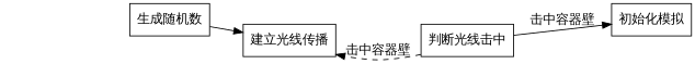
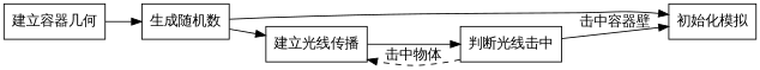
  digraph {
    fontname="DejaVu Sans Mono"
    rankdir=LR
    node [fontname="DejaVu Sans Mono" shape=box]
    edge [fontname="DejaVu Sans Mono"]
+   n1 [label="建立容器几何"]
    n2 [label="生成随机数"]
    n3 [label="初始化模拟"]
    n4 [label="建立光线传播"]
    n5 [label="判断光线击中"]
+   n1 -> n2
+   n2 -> n3
    n2 -> n4
+   n4 -> n5
    n5 -> n3 [label="击中容器壁" style=solid]
-   n5 -> n4 [label="击中容器壁" style=dashed]
+   n5 -> n4 [label="击中物体" style=dashed]
  }
